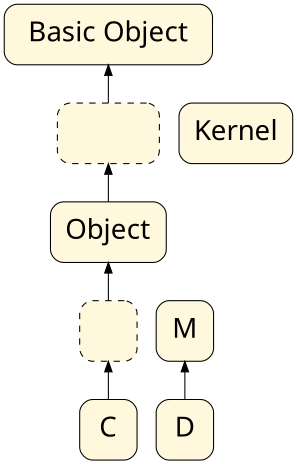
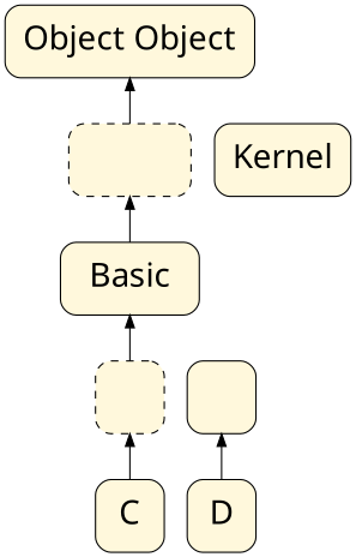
  digraph {
    node [color=black fillcolor=cornsilk fontname="Gotham Pro" fontsize=26 margin=0.2 shape=box style="filled, rounded"]
    edge [color=black dir=back headport=n]
    n1 [fontcolor=cornsilk label=______ style="filled, rounded, dashed"]
    n2 [label=Kernel]
    n3 [fontcolor=cornsilk label=_ style="filled, rounded, dashed"]
-   n4 [label=M]
-   n5 [label=Object]
+   n4 [label=M fontcolor=cornsilk]
+   n5 [label=Basic]
    n6 [label=C]
    n7 [label=D]
-   n8 [label="Basic Object"]
+   n8 [label="Object Object"]
    subgraph sub_1 {
      rank=same
      n1
      n2
    }
    subgraph sub_2 {
      rank=same
      n3
      n4
    }
    n1 -> n5
    n3 -> n6
    n4 -> n7
    n5 -> n3
    n8 -> n1
  }
